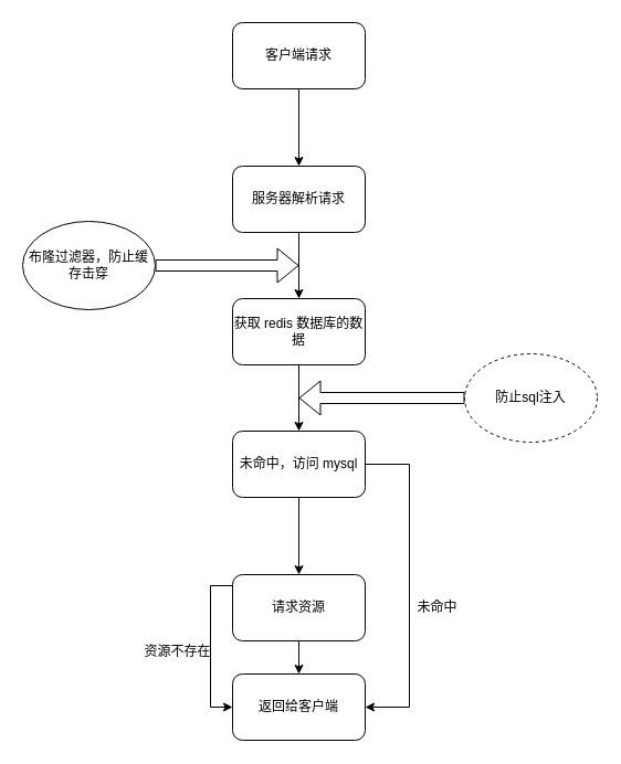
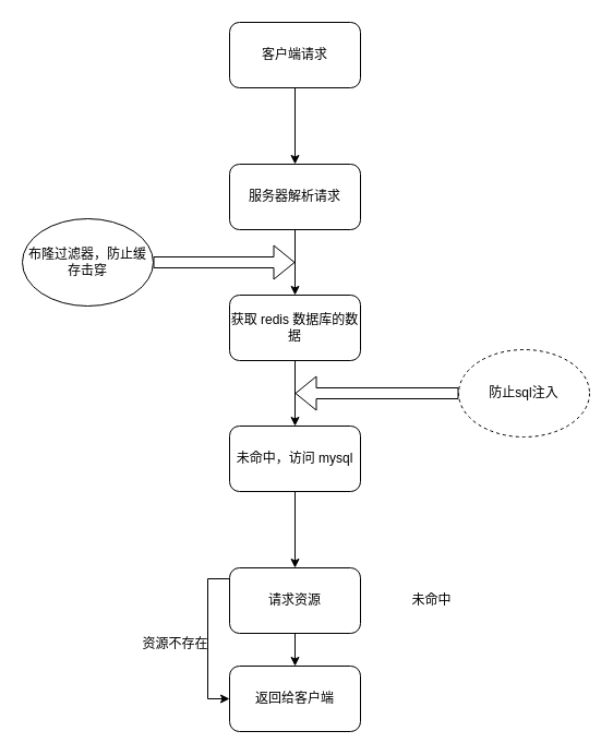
  <mxCell id="0" />
  <mxCell id="1" parent="0" />
  <mxCell id="2" style="edgeStyle=orthogonalEdgeStyle;rounded=0;orthogonalLoop=1;jettySize=auto;html=1;" edge="1" parent="1" source="3" target="5"><mxGeometry relative="1" as="geometry" /></mxCell>
  <mxCell id="3" value="客户端请求" style="rounded=1;whiteSpace=wrap;html=1;" vertex="1" parent="1"><mxGeometry x="210" y="20" width="120" height="60" as="geometry" /></mxCell>
  <mxCell id="4" style="edgeStyle=orthogonalEdgeStyle;rounded=0;orthogonalLoop=1;jettySize=auto;html=1;" edge="1" parent="1" source="5" target="7"><mxGeometry relative="1" as="geometry" /></mxCell>
  <mxCell id="5" value="服务器解析请求" style="rounded=1;whiteSpace=wrap;html=1;" vertex="1" parent="1"><mxGeometry x="210" y="150" width="120" height="60" as="geometry" /></mxCell>
  <mxCell id="6" style="edgeStyle=orthogonalEdgeStyle;rounded=0;orthogonalLoop=1;jettySize=auto;html=1;" edge="1" parent="1" source="7" target="10"><mxGeometry relative="1" as="geometry" /></mxCell>
  <mxCell id="7" value="获取 redis 数据库的数据" style="rounded=1;whiteSpace=wrap;html=1;" vertex="1" parent="1"><mxGeometry x="210" y="270" width="120" height="60" as="geometry" /></mxCell>
  <mxCell id="8" style="edgeStyle=orthogonalEdgeStyle;rounded=0;orthogonalLoop=1;jettySize=auto;html=1;entryX=0.5;entryY=0;entryDx=0;entryDy=0;" edge="1" parent="1" source="10" target="13"><mxGeometry relative="1" as="geometry" /></mxCell>
- <mxCell id="9" style="edgeStyle=orthogonalEdgeStyle;rounded=0;orthogonalLoop=1;jettySize=auto;html=1;entryX=1;entryY=0.5;entryDx=0;entryDy=0;" edge="1" parent="1" source="10" target="15"><mxGeometry relative="1" as="geometry"><mxPoint x="470" y="200" as="targetPoint" /><Array as="points"><mxPoint x="370" y="420" /><mxPoint x="370" y="640" /></Array></mxGeometry></mxCell>
  <mxCell id="10" value="未命中，访问 mysql" style="rounded=1;whiteSpace=wrap;html=1;" vertex="1" parent="1"><mxGeometry x="210" y="390" width="120" height="60" as="geometry" /></mxCell>
  <mxCell id="11" style="edgeStyle=orthogonalEdgeStyle;rounded=0;orthogonalLoop=1;jettySize=auto;html=1;" edge="1" parent="1" source="13" target="15"><mxGeometry relative="1" as="geometry" /></mxCell>
  <mxCell id="12" style="edgeStyle=orthogonalEdgeStyle;rounded=0;orthogonalLoop=1;jettySize=auto;html=1;entryX=0;entryY=0.5;entryDx=0;entryDy=0;" edge="1" parent="1" source="13" target="15"><mxGeometry relative="1" as="geometry"><Array as="points"><mxPoint x="190" y="530" /><mxPoint x="190" y="640" /></Array></mxGeometry></mxCell>
  <mxCell id="13" value="请求资源" style="rounded=1;whiteSpace=wrap;html=1;" vertex="1" parent="1"><mxGeometry x="210" y="520" width="120" height="60" as="geometry" /></mxCell>
  <mxCell id="14" value="未命中" style="text;html=1;align=center;verticalAlign=middle;resizable=0;points=[];autosize=1;strokeColor=none;fillColor=none;" vertex="1" parent="1"><mxGeometry x="370" y="540" width="50" height="20" as="geometry" /></mxCell>
  <mxCell id="15" value="返回给客户端" style="rounded=1;whiteSpace=wrap;html=1;" vertex="1" parent="1"><mxGeometry x="210" y="610" width="120" height="60" as="geometry" /></mxCell>
  <mxCell id="16" value="资源不存在" style="text;html=1;align=center;verticalAlign=middle;resizable=0;points=[];autosize=1;strokeColor=none;fillColor=none;" vertex="1" parent="1"><mxGeometry x="120" y="580" width="80" height="20" as="geometry" /></mxCell>
  <mxCell id="17" value="" style="shape=flexArrow;endArrow=classic;html=1;rounded=0;" edge="1" parent="1"><mxGeometry width="50" height="50" relative="1" as="geometry"><mxPoint x="140" y="240" as="sourcePoint" /><mxPoint x="270" y="240" as="targetPoint" /></mxGeometry></mxCell>
  <mxCell id="18" value="布隆过滤器，防止缓存击穿" style="ellipse;whiteSpace=wrap;html=1;" vertex="1" parent="1"><mxGeometry x="20" y="200" width="120" height="80" as="geometry" /></mxCell>
  <mxCell id="19" value="防止sql注入" style="ellipse;whiteSpace=wrap;html=1;dashed=1;" vertex="1" parent="1"><mxGeometry x="420" y="320" width="120" height="80" as="geometry" /></mxCell>
  <mxCell id="20" value="" style="shape=flexArrow;endArrow=classic;html=1;rounded=0;exitX=0;exitY=0.5;exitDx=0;exitDy=0;" edge="1" parent="1" source="19"><mxGeometry width="50" height="50" relative="1" as="geometry"><mxPoint x="430" y="370" as="sourcePoint" /><mxPoint x="270" y="360" as="targetPoint" /></mxGeometry></mxCell>
